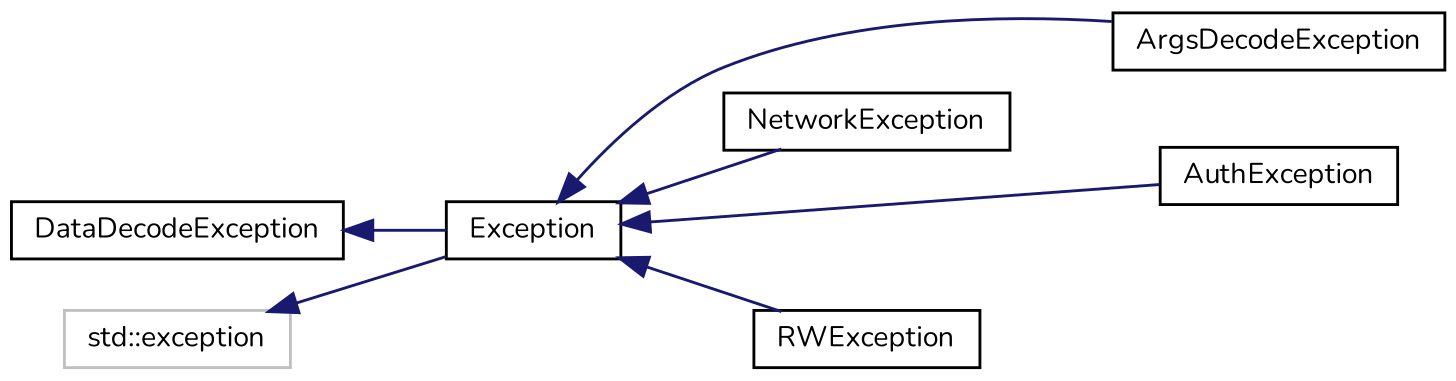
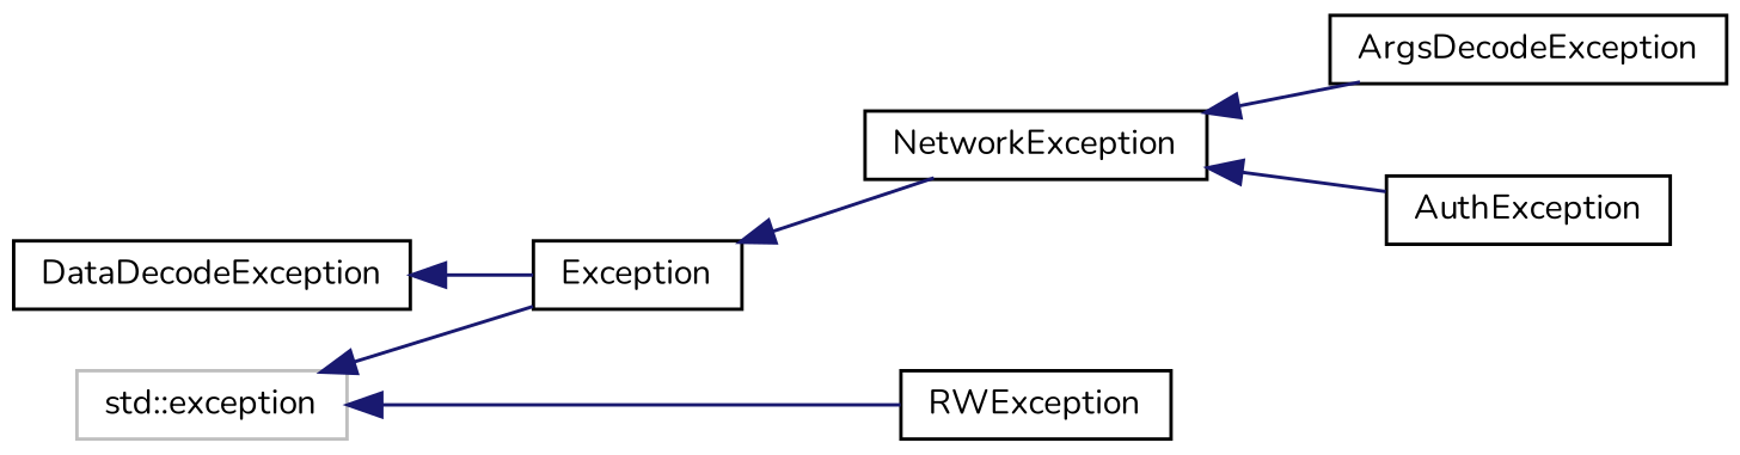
  digraph {
    fontname=Nunito
    rankdir=LR
    node [color=black fillcolor=white fontname=Nunito fontsize=10 shape=record style=filled]
    edge [color=midnightblue dir=back fontname=Nunito fontsize=10 labelfontname=Helvetica labelfontsize=10 style=solid]
    n1 [color=grey75 height=0.2 label="std::exception" width=0.4]
    n2 [height=0.2 label=Exception width=0.4]
    n3 [height=0.2 label=ArgsDecodeException width=0.4]
    n4 [height=0.2 label=AuthException width=0.4]
    n5 [height=0.2 label=NetworkException width=0.4]
    n6 [height=0.2 label=RWException width=0.4]
    n7 [height=0.2 label=DataDecodeException width=0.4]
    n1 -> n2
-   n2 -> n3
-   n2 -> n4
+   n5 -> n3
+   n5 -> n4
    n2 -> n5
-   n2 -> n6
+   n1 -> n6
    n7 -> n2
  }
